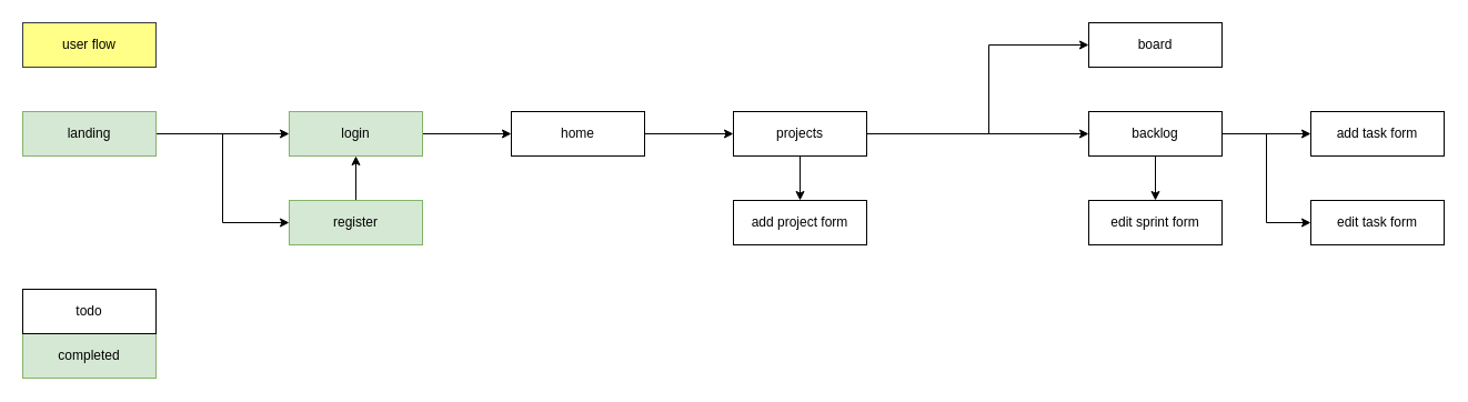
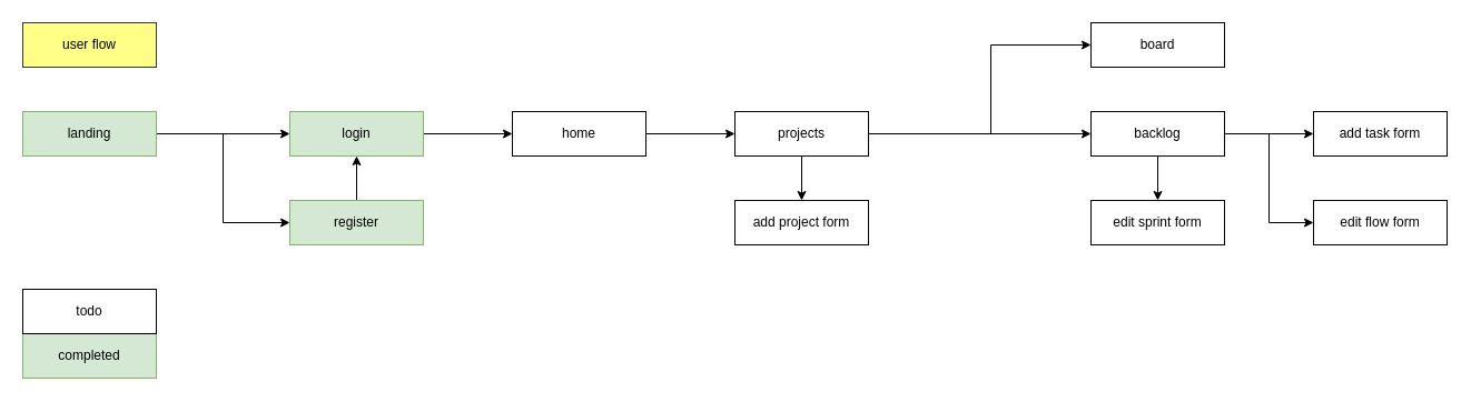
  <mxCell id="0" />
  <mxCell id="1" parent="0" />
  <mxCell id="2" style="edgeStyle=orthogonalEdgeStyle;rounded=0;orthogonalLoop=1;jettySize=auto;html=1;entryX=0;entryY=0.5;entryDx=0;entryDy=0;" parent="1" source="3" target="14" edge="1"><mxGeometry relative="1" as="geometry" /></mxCell>
  <mxCell id="3" value="home" style="rounded=0;whiteSpace=wrap;html=1;" parent="1" vertex="1"><mxGeometry x="460" y="100" width="120" height="40" as="geometry" /></mxCell>
  <mxCell id="4" value="" style="edgeStyle=orthogonalEdgeStyle;rounded=0;orthogonalLoop=1;jettySize=auto;html=1;" parent="1" source="6" target="8" edge="1"><mxGeometry relative="1" as="geometry" /></mxCell>
  <mxCell id="5" style="edgeStyle=orthogonalEdgeStyle;rounded=0;orthogonalLoop=1;jettySize=auto;html=1;entryX=0;entryY=0.5;entryDx=0;entryDy=0;" parent="1" source="6" target="10" edge="1"><mxGeometry relative="1" as="geometry" /></mxCell>
  <mxCell id="6" value="landing" style="rounded=0;whiteSpace=wrap;html=1;fillColor=#d5e8d4;strokeColor=#82b366;" parent="1" vertex="1"><mxGeometry x="20" y="100" width="120" height="40" as="geometry" /></mxCell>
  <mxCell id="7" style="edgeStyle=orthogonalEdgeStyle;rounded=0;orthogonalLoop=1;jettySize=auto;html=1;entryX=0;entryY=0.5;entryDx=0;entryDy=0;" parent="1" source="8" target="3" edge="1"><mxGeometry relative="1" as="geometry" /></mxCell>
  <mxCell id="8" value="login" style="whiteSpace=wrap;html=1;rounded=0;fillColor=#d5e8d4;strokeColor=#82b366;" parent="1" vertex="1"><mxGeometry x="260" y="100" width="120" height="40" as="geometry" /></mxCell>
  <mxCell id="9" style="edgeStyle=orthogonalEdgeStyle;rounded=0;orthogonalLoop=1;jettySize=auto;html=1;" parent="1" source="10" target="8" edge="1"><mxGeometry relative="1" as="geometry" /></mxCell>
  <mxCell id="10" value="register" style="whiteSpace=wrap;html=1;rounded=0;fillColor=#d5e8d4;strokeColor=#82b366;" parent="1" vertex="1"><mxGeometry x="260" y="180" width="120" height="40" as="geometry" /></mxCell>
  <mxCell id="11" style="edgeStyle=orthogonalEdgeStyle;rounded=0;orthogonalLoop=1;jettySize=auto;html=1;" parent="1" source="14" target="19" edge="1"><mxGeometry relative="1" as="geometry" /></mxCell>
  <mxCell id="12" style="edgeStyle=orthogonalEdgeStyle;rounded=0;orthogonalLoop=1;jettySize=auto;html=1;entryX=0;entryY=0.5;entryDx=0;entryDy=0;" parent="1" source="14" target="18" edge="1"><mxGeometry relative="1" as="geometry" /></mxCell>
  <mxCell id="13" style="edgeStyle=orthogonalEdgeStyle;rounded=0;orthogonalLoop=1;jettySize=auto;html=1;" parent="1" source="14" target="23" edge="1"><mxGeometry relative="1" as="geometry"><Array as="points"><mxPoint x="890" y="120" /><mxPoint x="890" y="40" /></Array></mxGeometry></mxCell>
  <mxCell id="14" value="projects" style="rounded=0;whiteSpace=wrap;html=1;" parent="1" vertex="1"><mxGeometry x="660" y="100" width="120" height="40" as="geometry" /></mxCell>
  <mxCell id="15" value="" style="edgeStyle=orthogonalEdgeStyle;rounded=0;orthogonalLoop=1;jettySize=auto;html=1;" parent="1" source="18" target="20" edge="1"><mxGeometry relative="1" as="geometry" /></mxCell>
  <mxCell id="16" style="edgeStyle=orthogonalEdgeStyle;rounded=0;orthogonalLoop=1;jettySize=auto;html=1;entryX=0;entryY=0.5;entryDx=0;entryDy=0;" parent="1" source="18" target="21" edge="1"><mxGeometry relative="1" as="geometry" /></mxCell>
  <mxCell id="17" style="edgeStyle=orthogonalEdgeStyle;rounded=0;orthogonalLoop=1;jettySize=auto;html=1;entryX=0;entryY=0.5;entryDx=0;entryDy=0;" parent="1" source="18" target="22" edge="1"><mxGeometry relative="1" as="geometry" /></mxCell>
  <mxCell id="18" value="backlog" style="rounded=0;whiteSpace=wrap;html=1;" parent="1" vertex="1"><mxGeometry x="980" y="100" width="120" height="40" as="geometry" /></mxCell>
  <mxCell id="19" value="add project form" style="rounded=0;whiteSpace=wrap;html=1;" parent="1" vertex="1"><mxGeometry x="660" y="180" width="120" height="40" as="geometry" /></mxCell>
  <mxCell id="20" value="edit sprint form" style="whiteSpace=wrap;html=1;rounded=0;" parent="1" vertex="1"><mxGeometry x="980" y="180" width="120" height="40" as="geometry" /></mxCell>
  <mxCell id="21" value="add task form" style="rounded=0;whiteSpace=wrap;html=1;" parent="1" vertex="1"><mxGeometry x="1180" y="100" width="120" height="40" as="geometry" /></mxCell>
- <mxCell id="22" value="edit task form" style="rounded=0;whiteSpace=wrap;html=1;" parent="1" vertex="1"><mxGeometry x="1180" y="180" width="120" height="40" as="geometry" /></mxCell>
+ <mxCell id="22" value="edit flow form" style="rounded=0;whiteSpace=wrap;html=1;" parent="1" vertex="1"><mxGeometry x="1180" y="180" width="120" height="40" as="geometry" /></mxCell>
  <mxCell id="23" value="board" style="rounded=0;whiteSpace=wrap;html=1;" parent="1" vertex="1"><mxGeometry x="980" y="20" width="120" height="40" as="geometry" /></mxCell>
  <mxCell id="24" value="user flow" style="rounded=0;whiteSpace=wrap;html=1;fillColor=#ffff88;strokeColor=#36393d;" vertex="1" parent="1"><mxGeometry x="20" y="20" width="120" height="40" as="geometry" /></mxCell>
  <mxCell id="25" value="completed" style="rounded=0;whiteSpace=wrap;html=1;fillColor=#d5e8d4;strokeColor=#82b366;" vertex="1" parent="1"><mxGeometry x="20" y="300" width="120" height="40" as="geometry" /></mxCell>
  <mxCell id="26" value="todo" style="rounded=0;whiteSpace=wrap;html=1;" vertex="1" parent="1"><mxGeometry x="20" y="260" width="120" height="40" as="geometry" /></mxCell>
